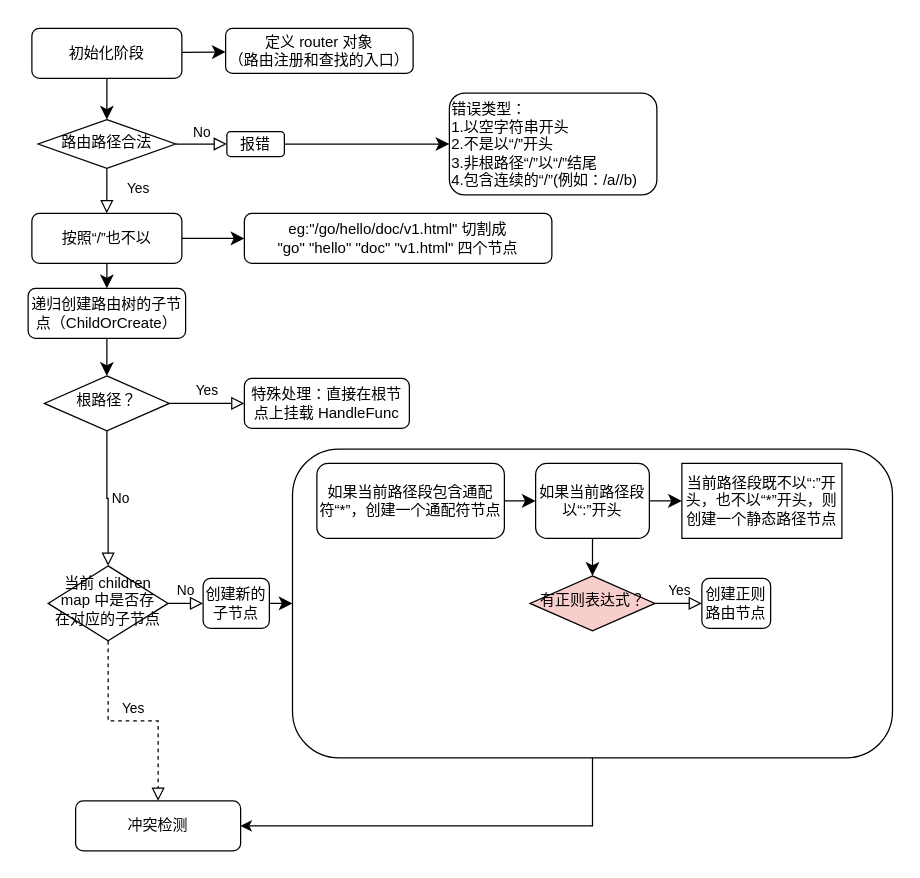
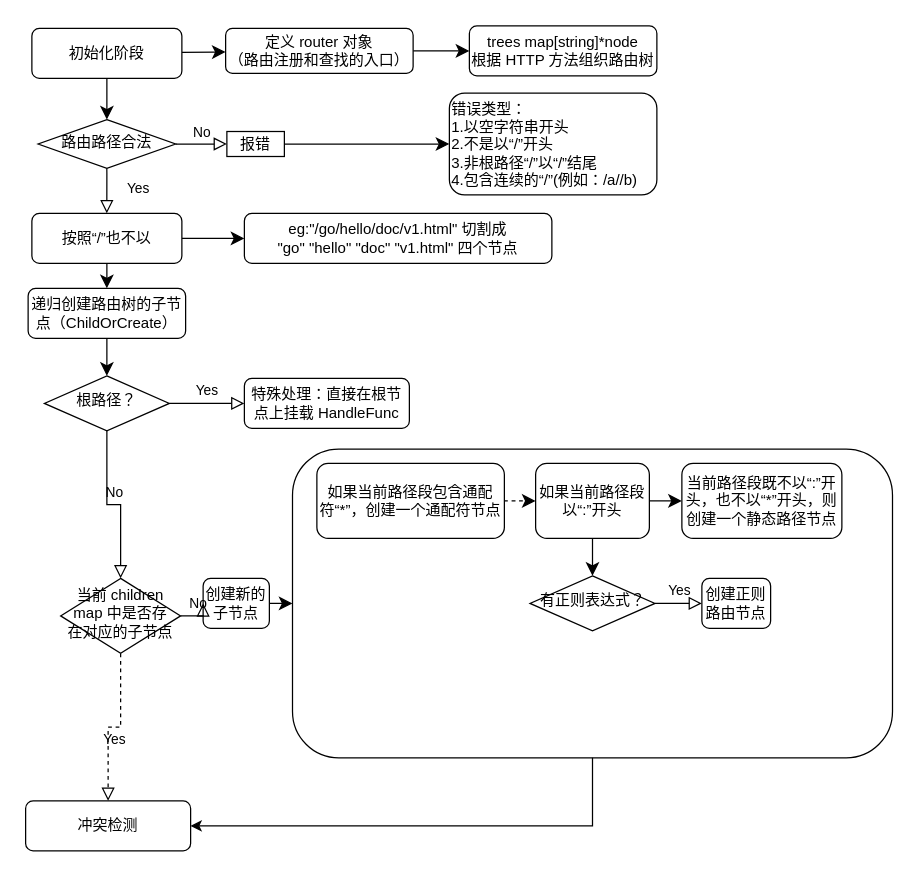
  <mxCell id="0" />
  <mxCell id="1" parent="0" />
  <mxCell id="2" value="" style="rounded=1;whiteSpace=wrap;html=1;" vertex="1" parent="1"><mxGeometry x="233.5" y="358.5" width="480" height="247" as="geometry" /></mxCell>
  <mxCell id="3" value="" style="edgeStyle=none;curved=1;rounded=0;orthogonalLoop=1;jettySize=auto;html=1;fontSize=12;startSize=8;endSize=8;" edge="1" parent="1" source="5" target="15"><mxGeometry relative="1" as="geometry" /></mxCell>
  <mxCell id="4" style="edgeStyle=none;curved=1;rounded=0;orthogonalLoop=1;jettySize=auto;html=1;exitX=0.5;exitY=1;exitDx=0;exitDy=0;entryX=0.5;entryY=0;entryDx=0;entryDy=0;fontSize=12;startSize=8;endSize=8;" edge="1" parent="1" source="5" target="8"><mxGeometry relative="1" as="geometry" /></mxCell>
  <mxCell id="5" value="初始化阶段" style="rounded=1;whiteSpace=wrap;html=1;fontSize=12;glass=0;strokeWidth=1;shadow=0;" parent="1" vertex="1"><mxGeometry x="25" y="22" width="120" height="40" as="geometry" /></mxCell>
  <mxCell id="6" value="Yes" style="rounded=0;html=1;jettySize=auto;orthogonalLoop=1;fontSize=11;endArrow=block;endFill=0;endSize=8;strokeWidth=1;shadow=0;labelBackgroundColor=none;edgeStyle=orthogonalEdgeStyle;" parent="1" edge="1"><mxGeometry x="0.396" y="26" relative="1" as="geometry"><mxPoint x="-1" as="offset" /><mxPoint x="84.54" y="104.5" as="sourcePoint" /><mxPoint x="84.96" y="170" as="targetPoint" /></mxGeometry></mxCell>
  <mxCell id="7" value="No" style="edgeStyle=orthogonalEdgeStyle;rounded=0;html=1;jettySize=auto;orthogonalLoop=1;fontSize=11;endArrow=block;endFill=0;endSize=8;strokeWidth=1;shadow=0;labelBackgroundColor=none;" parent="1" source="8" target="10" edge="1"><mxGeometry x="0.024" y="10" relative="1" as="geometry"><mxPoint as="offset" /></mxGeometry></mxCell>
  <mxCell id="8" value="路由路径合法" style="rhombus;whiteSpace=wrap;html=1;shadow=0;fontFamily=Helvetica;fontSize=12;align=center;strokeWidth=1;spacing=6;spacingTop=-4;" parent="1" vertex="1"><mxGeometry x="30" y="95" width="110" height="39" as="geometry" /></mxCell>
  <mxCell id="9" value="" style="edgeStyle=none;curved=1;rounded=0;orthogonalLoop=1;jettySize=auto;html=1;fontSize=12;startSize=8;endSize=8;" edge="1" parent="1" source="10" target="17"><mxGeometry relative="1" as="geometry" /></mxCell>
- <mxCell id="10" value="报错" style="rounded=1;whiteSpace=wrap;html=1;fontSize=12;glass=0;strokeWidth=1;shadow=0;" parent="1" vertex="1"><mxGeometry x="181" y="104.5" width="46" height="20" as="geometry" /></mxCell>
+ <mxCell id="10" value="报错" style="whiteSpace=wrap;html=1;fontSize=12;glass=0;strokeWidth=1;shadow=0;rounded=0;" parent="1" vertex="1"><mxGeometry x="181" y="104.5" width="46" height="20" as="geometry" /></mxCell>
  <mxCell id="11" value="Yes" style="edgeStyle=orthogonalEdgeStyle;rounded=0;html=1;jettySize=auto;orthogonalLoop=1;fontSize=11;endArrow=block;endFill=0;endSize=8;strokeWidth=1;shadow=0;labelBackgroundColor=none;" parent="1" source="12" target="13" edge="1"><mxGeometry y="10" relative="1" as="geometry"><mxPoint as="offset" /></mxGeometry></mxCell>
  <mxCell id="12" value="根路径？" style="rhombus;whiteSpace=wrap;html=1;shadow=0;fontFamily=Helvetica;fontSize=12;align=center;strokeWidth=1;spacing=6;spacingTop=-4;" parent="1" vertex="1"><mxGeometry x="35" y="300" width="100" height="44" as="geometry" /></mxCell>
  <mxCell id="13" value="特殊处理：直接在根节点上挂载 HandleFunc&lt;span class=&quot;eusoft-eudic-chrome-extension-translate-content&quot;&gt;&lt;/span&gt;" style="rounded=1;whiteSpace=wrap;html=1;fontSize=12;glass=0;strokeWidth=1;shadow=0;" parent="1" vertex="1"><mxGeometry x="195" y="302" width="132" height="40" as="geometry" /></mxCell>
+ <mxCell id="14" value="" style="edgeStyle=none;curved=1;rounded=0;orthogonalLoop=1;jettySize=auto;html=1;fontSize=12;startSize=8;endSize=8;" edge="1" parent="1" source="15" target="16"><mxGeometry relative="1" as="geometry" /></mxCell>
  <mxCell id="15" value="定义 router 对象&lt;div&gt;（路由注册和查找的入口）&lt;/div&gt;" style="rounded=1;whiteSpace=wrap;html=1;fontSize=12;glass=0;strokeWidth=1;shadow=0;" vertex="1" parent="1"><mxGeometry x="180" y="22" width="150" height="36" as="geometry" /></mxCell>
+ <mxCell id="16" value="&lt;div&gt;&lt;span style=&quot;white-space: normal;&quot;&gt;trees map[string]*node&lt;/span&gt;&lt;/div&gt;&lt;div&gt;根据 HTTP 方法组织路由树&lt;/div&gt;" style="whiteSpace=wrap;html=1;rounded=1;glass=0;strokeWidth=1;shadow=0;" vertex="1" parent="1"><mxGeometry x="375" y="20" width="150" height="40" as="geometry" /></mxCell>
  <mxCell id="17" value="错误类型：&lt;div&gt;1.以空字符串开头&lt;/div&gt;&lt;div data-eusoft-did-translate-attribute-en=&quot;1&quot;&gt;2.不是以“/”开头&lt;span class=&quot;eusoft-eudic-chrome-extension-translate-content&quot;&gt;&lt;/span&gt;&lt;/div&gt;&lt;div data-eusoft-did-translate-attribute-en=&quot;1&quot;&gt;3.非根路径“/”以“/”结尾&lt;span class=&quot;eusoft-eudic-chrome-extension-translate-content&quot;&gt;&lt;/span&gt;&lt;/div&gt;&lt;div data-eusoft-did-translate-attribute-en=&quot;1&quot;&gt;4.包含连续的“/”(例如：/a//b)&lt;/div&gt;" style="whiteSpace=wrap;html=1;rounded=1;glass=0;strokeWidth=1;shadow=0;align=left;" vertex="1" parent="1"><mxGeometry x="359" y="73.75" width="166" height="81.5" as="geometry" /></mxCell>
  <mxCell id="18" value="" style="edgeStyle=none;curved=1;rounded=0;orthogonalLoop=1;jettySize=auto;html=1;fontSize=12;startSize=8;endSize=8;" edge="1" parent="1" source="20" target="21"><mxGeometry relative="1" as="geometry" /></mxCell>
  <mxCell id="19" value="" style="edgeStyle=none;curved=1;rounded=0;orthogonalLoop=1;jettySize=auto;html=1;fontSize=12;startSize=8;endSize=8;" edge="1" parent="1" source="20" target="23"><mxGeometry relative="1" as="geometry" /></mxCell>
  <mxCell id="20" value="按照“/”也不以" style="rounded=1;whiteSpace=wrap;html=1;fontSize=12;glass=0;strokeWidth=1;shadow=0;" vertex="1" parent="1"><mxGeometry x="25" y="170" width="120" height="40" as="geometry" /></mxCell>
  <mxCell id="21" value="eg:&quot;/go/hello/doc/v1.html&quot; 切割成&lt;div&gt;&quot;go&quot; &quot;hello&quot; &quot;doc&quot; &quot;v1.html&quot; 四个节点&lt;/div&gt;" style="whiteSpace=wrap;html=1;rounded=1;glass=0;strokeWidth=1;shadow=0;" vertex="1" parent="1"><mxGeometry x="195" y="170" width="246" height="40" as="geometry" /></mxCell>
  <mxCell id="22" style="edgeStyle=none;curved=1;rounded=0;orthogonalLoop=1;jettySize=auto;html=1;exitX=0.5;exitY=1;exitDx=0;exitDy=0;entryX=0.5;entryY=0;entryDx=0;entryDy=0;fontSize=12;startSize=8;endSize=8;" edge="1" parent="1" source="23" target="12"><mxGeometry relative="1" as="geometry" /></mxCell>
  <mxCell id="23" value="递归创建路由树的子节点（ChildOrCreate）" style="whiteSpace=wrap;html=1;rounded=1;glass=0;strokeWidth=1;shadow=0;" vertex="1" parent="1"><mxGeometry x="22" y="230" width="126" height="40" as="geometry" /></mxCell>
- <mxCell id="24" value="当前 children map 中是否存在对应的子节点" style="rhombus;whiteSpace=wrap;html=1;shadow=0;fontFamily=Helvetica;fontSize=12;align=center;strokeWidth=1;spacing=6;spacingTop=-4;" vertex="1" parent="1"><mxGeometry x="38" y="452" width="96" height="60" as="geometry" /></mxCell>
+ <mxCell id="24" value="当前 children map 中是否存在对应的子节点" style="rhombus;whiteSpace=wrap;html=1;shadow=0;fontFamily=Helvetica;fontSize=12;align=center;strokeWidth=1;spacing=6;spacingTop=-4;" vertex="1" parent="1"><mxGeometry x="48" y="462" width="96" height="60" as="geometry" /></mxCell>
  <mxCell id="25" value="Yes" style="edgeStyle=orthogonalEdgeStyle;rounded=0;html=1;jettySize=auto;orthogonalLoop=1;fontSize=11;endArrow=block;endFill=0;endSize=8;strokeWidth=1;shadow=0;labelBackgroundColor=none;exitX=0.5;exitY=1;exitDx=0;exitDy=0;entryX=0.5;entryY=0;entryDx=0;entryDy=0;dashed=1;" edge="1" parent="1" source="24" target="26"><mxGeometry y="10" relative="1" as="geometry"><mxPoint as="offset" /><mxPoint x="134" y="400" as="sourcePoint" /><mxPoint x="261" y="350" as="targetPoint" /></mxGeometry></mxCell>
- <mxCell id="26" value="冲突检测&lt;span class=&quot;eusoft-eudic-chrome-extension-translate-content&quot;&gt;&lt;/span&gt;" style="rounded=1;whiteSpace=wrap;html=1;fontSize=12;glass=0;strokeWidth=1;shadow=0;" vertex="1" parent="1"><mxGeometry x="60" y="640" width="132" height="40" as="geometry" /></mxCell>
+ <mxCell id="26" value="冲突检测&lt;span class=&quot;eusoft-eudic-chrome-extension-translate-content&quot;&gt;&lt;/span&gt;" style="rounded=1;whiteSpace=wrap;html=1;fontSize=12;glass=0;strokeWidth=1;shadow=0;" vertex="1" parent="1"><mxGeometry x="20" y="640" width="132" height="40" as="geometry" /></mxCell>
  <mxCell id="27" value="" style="edgeStyle=none;curved=1;rounded=0;orthogonalLoop=1;jettySize=auto;html=1;fontSize=12;startSize=8;endSize=8;entryX=0;entryY=0.5;entryDx=0;entryDy=0;exitX=1;exitY=0.5;exitDx=0;exitDy=0;" edge="1" parent="1" source="28" target="2"><mxGeometry relative="1" as="geometry" /></mxCell>
  <mxCell id="28" value="创建新的子节点&lt;span class=&quot;eusoft-eudic-chrome-extension-translate-content&quot;&gt;&lt;/span&gt;" style="rounded=1;whiteSpace=wrap;html=1;fontSize=12;glass=0;strokeWidth=1;shadow=0;" vertex="1" parent="1"><mxGeometry x="162" y="462" width="53" height="40" as="geometry" /></mxCell>
  <mxCell id="29" value="No" style="edgeStyle=orthogonalEdgeStyle;rounded=0;html=1;jettySize=auto;orthogonalLoop=1;fontSize=11;endArrow=block;endFill=0;endSize=8;strokeWidth=1;shadow=0;labelBackgroundColor=none;exitX=1;exitY=0.5;exitDx=0;exitDy=0;entryX=0;entryY=0.5;entryDx=0;entryDy=0;" edge="1" parent="1" source="24" target="28"><mxGeometry y="10" relative="1" as="geometry"><mxPoint as="offset" /><mxPoint x="120" y="482" as="sourcePoint" /><mxPoint x="190" y="482" as="targetPoint" /></mxGeometry></mxCell>
- <mxCell id="30" value="" style="edgeStyle=none;curved=1;rounded=0;orthogonalLoop=1;jettySize=auto;html=1;fontSize=12;startSize=8;endSize=8;exitX=1;exitY=0.5;exitDx=0;exitDy=0;" edge="1" parent="1" source="31" target="34"><mxGeometry relative="1" as="geometry"><mxPoint x="394" y="400" as="sourcePoint" /></mxGeometry></mxCell>
+ <mxCell id="30" value="" style="edgeStyle=none;curved=1;rounded=0;orthogonalLoop=1;jettySize=auto;html=1;fontSize=12;startSize=8;endSize=8;exitX=1;exitY=0.5;exitDx=0;exitDy=0;dashed=1;" edge="1" parent="1" source="31" target="34"><mxGeometry relative="1" as="geometry"><mxPoint x="394" y="400" as="sourcePoint" /></mxGeometry></mxCell>
  <mxCell id="31" value="如果当前路径段包含通配符“*”，创建一个通配符节点" style="whiteSpace=wrap;html=1;rounded=1;glass=0;strokeWidth=1;shadow=0;" vertex="1" parent="1"><mxGeometry x="253" y="370" width="150" height="60" as="geometry" /></mxCell>
  <mxCell id="32" style="edgeStyle=none;curved=1;rounded=0;orthogonalLoop=1;jettySize=auto;html=1;entryX=0.5;entryY=0;entryDx=0;entryDy=0;fontSize=12;startSize=8;endSize=8;" edge="1" parent="1" source="34" target="35"><mxGeometry relative="1" as="geometry" /></mxCell>
  <mxCell id="33" style="edgeStyle=none;curved=1;rounded=0;orthogonalLoop=1;jettySize=auto;html=1;exitX=1;exitY=0.5;exitDx=0;exitDy=0;entryX=0;entryY=0.5;entryDx=0;entryDy=0;fontSize=12;startSize=8;endSize=8;" edge="1" parent="1" source="34" target="38"><mxGeometry relative="1" as="geometry" /></mxCell>
  <mxCell id="34" value="如果当前路径段以“:”开头" style="whiteSpace=wrap;html=1;rounded=1;glass=0;strokeWidth=1;shadow=0;" vertex="1" parent="1"><mxGeometry x="428" y="370" width="91" height="60" as="geometry" /></mxCell>
- <mxCell id="35" value="有正则表达式？" style="rhombus;whiteSpace=wrap;html=1;shadow=0;fontFamily=Helvetica;fontSize=12;align=center;strokeWidth=1;spacing=6;spacingTop=-4;fillColor=#f8cecc;" vertex="1" parent="1"><mxGeometry x="423.5" y="460" width="100" height="44" as="geometry" /></mxCell>
+ <mxCell id="35" value="有正则表达式？" style="rhombus;whiteSpace=wrap;html=1;shadow=0;fontFamily=Helvetica;fontSize=12;align=center;strokeWidth=1;spacing=6;spacingTop=-4;" vertex="1" parent="1"><mxGeometry x="423.5" y="460" width="100" height="44" as="geometry" /></mxCell>
  <mxCell id="36" value="Yes" style="edgeStyle=orthogonalEdgeStyle;rounded=0;html=1;jettySize=auto;orthogonalLoop=1;fontSize=11;endArrow=block;endFill=0;endSize=8;strokeWidth=1;shadow=0;labelBackgroundColor=none;exitX=1;exitY=0.5;exitDx=0;exitDy=0;entryX=0;entryY=0.5;entryDx=0;entryDy=0;" edge="1" parent="1" target="37" source="35"><mxGeometry y="10" relative="1" as="geometry"><mxPoint as="offset" /><mxPoint x="537" y="480" as="sourcePoint" /><mxPoint x="592" y="482" as="targetPoint" /></mxGeometry></mxCell>
  <mxCell id="37" value="创建正则路由节点&lt;span class=&quot;eusoft-eudic-chrome-extension-translate-content&quot;&gt;&lt;/span&gt;" style="rounded=1;whiteSpace=wrap;html=1;fontSize=12;glass=0;strokeWidth=1;shadow=0;" vertex="1" parent="1"><mxGeometry x="561" y="462" width="55" height="40" as="geometry" /></mxCell>
- <mxCell id="38" value="当前路径段既不以“:”开头，也不以“*”开头，则创建一个静态路径节点" style="whiteSpace=wrap;html=1;glass=0;strokeWidth=1;shadow=0;rounded=0;" vertex="1" parent="1"><mxGeometry x="545" y="370" width="128" height="60" as="geometry" /></mxCell>
+ <mxCell id="38" value="当前路径段既不以“:”开头，也不以“*”开头，则创建一个静态路径节点" style="whiteSpace=wrap;html=1;rounded=1;glass=0;strokeWidth=1;shadow=0;" vertex="1" parent="1"><mxGeometry x="545" y="370" width="128" height="60" as="geometry" /></mxCell>
  <mxCell id="39" value="No" style="edgeStyle=orthogonalEdgeStyle;rounded=0;html=1;jettySize=auto;orthogonalLoop=1;fontSize=11;endArrow=block;endFill=0;endSize=8;strokeWidth=1;shadow=0;labelBackgroundColor=none;exitX=0.5;exitY=1;exitDx=0;exitDy=0;" edge="1" parent="1" source="12" target="24"><mxGeometry y="10" relative="1" as="geometry"><mxPoint as="offset" /><mxPoint x="141" y="492" as="sourcePoint" /><mxPoint x="169" y="492" as="targetPoint" /></mxGeometry></mxCell>
  <mxCell id="40" value="" style="edgeStyle=orthogonalEdgeStyle;endArrow=classic;html=1;rounded=0;fontSize=12;movable=1;resizable=1;rotatable=1;deletable=1;editable=1;locked=0;connectable=1;entryX=1;entryY=0.5;entryDx=0;entryDy=0;exitX=0.5;exitY=1;exitDx=0;exitDy=0;" edge="1" parent="1" source="2" target="26"><mxGeometry width="50" height="50" relative="1" as="geometry"><mxPoint x="303" y="690" as="sourcePoint" /><mxPoint x="353" y="640" as="targetPoint" /></mxGeometry></mxCell>
